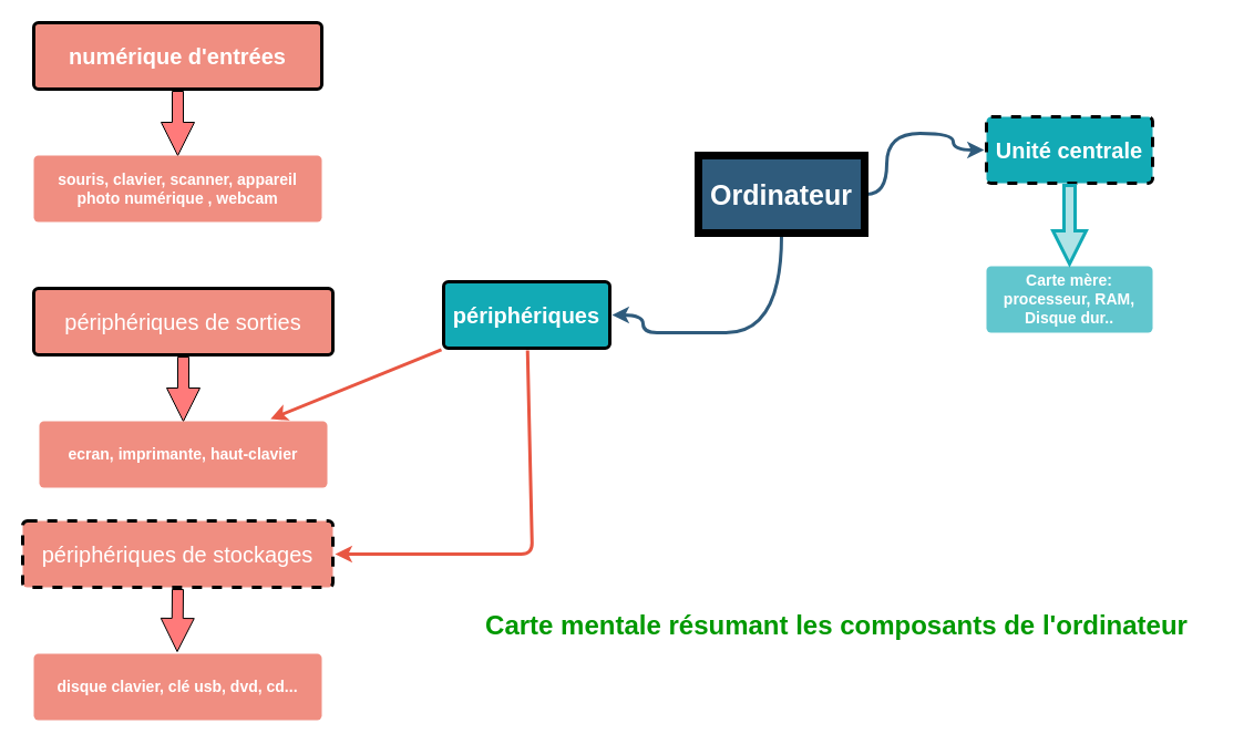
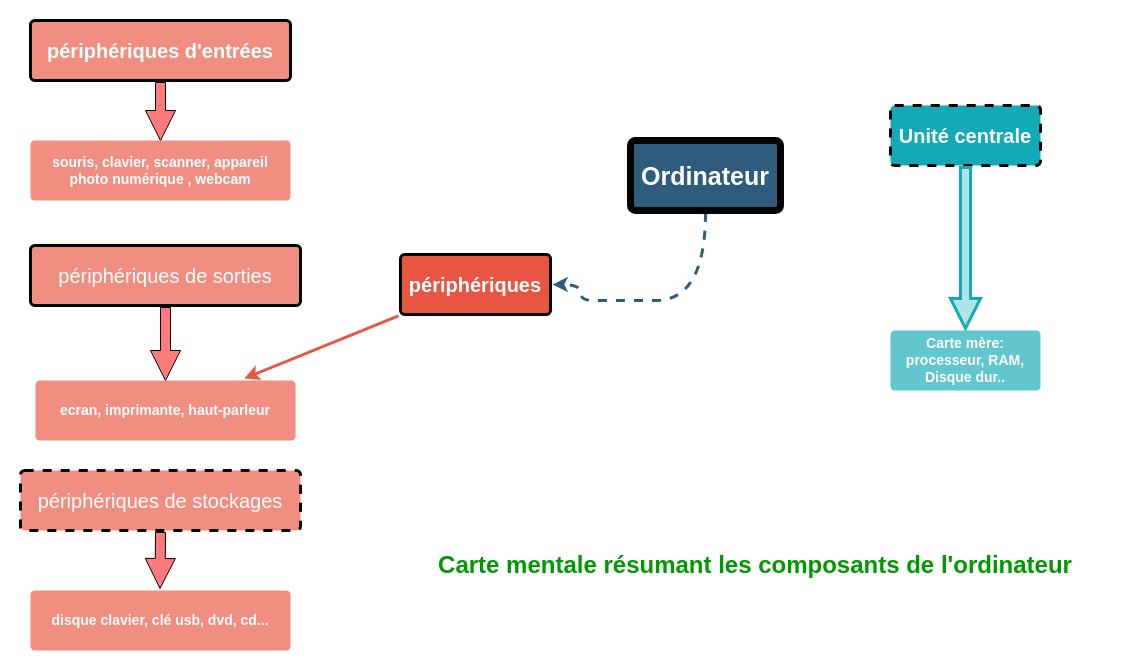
  <mxCell id="0" />
  <mxCell id="1" parent="0" />
- <mxCell id="2" value="" style="edgeStyle=orthogonalEdgeStyle;rounded=0;jumpStyle=none;html=1;shadow=0;labelBackgroundColor=none;startArrow=none;startFill=0;endArrow=classic;endFill=1;jettySize=auto;orthogonalLoop=1;strokeColor=#2F5B7C;strokeWidth=3;fontFamily=Helvetica;fontSize=16;fontColor=#23445D;spacing=5;curved=1;" parent="1" source="4" target="11" edge="1"><mxGeometry relative="1" as="geometry"><Array as="points"><mxPoint x="800" y="175" /><mxPoint x="800" y="120" /><mxPoint x="860" y="120" /><mxPoint x="860" y="135" /></Array></mxGeometry></mxCell>
- <mxCell id="3" value="" style="edgeStyle=orthogonalEdgeStyle;rounded=0;jumpStyle=none;html=1;shadow=0;labelBackgroundColor=none;startArrow=none;startFill=0;endArrow=classic;endFill=1;jettySize=auto;orthogonalLoop=1;strokeColor=#2F5B7C;strokeWidth=3;fontFamily=Helvetica;fontSize=16;fontColor=#23445D;spacing=5;curved=1;" parent="1" source="4" target="7" edge="1"><mxGeometry relative="1" as="geometry"><Array as="points"><mxPoint x="605" y="300" /><mxPoint x="580" y="300" /><mxPoint x="580" y="330" /></Array></mxGeometry></mxCell>
- <mxCell id="4" value="Ordinateur" style="whiteSpace=wrap;html=1;shadow=0;labelBackgroundColor=none;strokeColor=default;strokeWidth=7;fillColor=#2F5B7C;fontFamily=Helvetica;fontSize=25;fontColor=#FFFFFF;align=center;fontStyle=1;spacing=5;arcSize=7;perimeterSpacing=2;rounded=0;" parent="1" vertex="1"><mxGeometry x="630" y="140" width="150" height="70" as="geometry" /></mxCell>
+ <mxCell id="3" value="" style="edgeStyle=orthogonalEdgeStyle;rounded=0;jumpStyle=none;html=1;shadow=0;labelBackgroundColor=none;startArrow=none;startFill=0;endArrow=classic;endFill=1;jettySize=auto;orthogonalLoop=1;strokeColor=#2F5B7C;strokeWidth=3;fontFamily=Helvetica;fontSize=16;fontColor=#23445D;spacing=5;curved=1;dashed=1;" parent="1" source="4" target="7" edge="1"><mxGeometry relative="1" as="geometry"><Array as="points"><mxPoint x="605" y="300" /><mxPoint x="580" y="300" /><mxPoint x="580" y="330" /></Array></mxGeometry></mxCell>
+ <mxCell id="4" value="Ordinateur" style="rounded=1;whiteSpace=wrap;html=1;shadow=0;labelBackgroundColor=none;strokeColor=default;strokeWidth=7;fillColor=#2F5B7C;fontFamily=Helvetica;fontSize=25;fontColor=#FFFFFF;align=center;fontStyle=1;spacing=5;arcSize=7;perimeterSpacing=2;" parent="1" vertex="1"><mxGeometry x="630" y="140" width="150" height="70" as="geometry" /></mxCell>
  <mxCell id="5" value="" style="edgeStyle=none;rounded=1;jumpStyle=none;html=1;shadow=0;labelBackgroundColor=none;startArrow=none;startFill=0;jettySize=auto;orthogonalLoop=1;strokeColor=#E85642;strokeWidth=3;fontFamily=Helvetica;fontSize=14;fontColor=#FFFFFF;spacing=5;fontStyle=1;fillColor=#b0e3e6;" parent="1" source="7" target="18" edge="1"><mxGeometry relative="1" as="geometry" /></mxCell>
- <mxCell id="6" value="" style="edgeStyle=none;rounded=1;jumpStyle=none;html=1;shadow=0;labelBackgroundColor=none;startArrow=none;startFill=0;jettySize=auto;orthogonalLoop=1;strokeColor=#E85642;strokeWidth=3;fontFamily=Helvetica;fontSize=14;fontColor=#FFFFFF;spacing=5;fontStyle=1;fillColor=#b0e3e6;" parent="1" source="7" target="8" edge="1"><mxGeometry relative="1" as="geometry"><Array as="points"><mxPoint x="480" y="500" /></Array></mxGeometry></mxCell>
- <mxCell id="7" value="périphériques" style="rounded=1;whiteSpace=wrap;html=1;shadow=0;labelBackgroundColor=none;strokeColor=default;strokeWidth=3;fillColor=#12aab5;fontFamily=Helvetica;fontSize=20;fontColor=#FFFFFF;align=center;spacing=5;fontStyle=1;arcSize=7;perimeterSpacing=2;" parent="1" vertex="1"><mxGeometry x="400" y="254" width="150" height="60" as="geometry" /></mxCell>
+ <mxCell id="7" value="périphériques" style="rounded=1;whiteSpace=wrap;html=1;shadow=0;labelBackgroundColor=none;strokeColor=default;strokeWidth=3;fillColor=#e85642;fontFamily=Helvetica;fontSize=20;fontColor=#FFFFFF;align=center;spacing=5;fontStyle=1;arcSize=7;perimeterSpacing=2;" parent="1" vertex="1"><mxGeometry x="400" y="254" width="150" height="60" as="geometry" /></mxCell>
  <mxCell id="8" value="périphériques de stockages" style="rounded=1;whiteSpace=wrap;html=1;shadow=0;labelBackgroundColor=none;strokeColor=default;strokeWidth=3;fillColor=#f08e81;fontFamily=Helvetica;fontSize=20;fontColor=#FFFFFF;align=center;spacing=5;fontStyle=0;arcSize=7;perimeterSpacing=2;dashed=1;" parent="1" vertex="1"><mxGeometry x="20" y="470" width="280" height="60" as="geometry" /></mxCell>
- <mxCell id="9" value="périphériques de sorties" style="rounded=1;whiteSpace=wrap;html=1;shadow=0;labelBackgroundColor=none;strokeColor=default;strokeWidth=3;fillColor=#f08e81;fontFamily=Helvetica;fontSize=20;fontColor=#FFFFFF;align=center;spacing=5;fontStyle=0;arcSize=7;perimeterSpacing=2;" parent="1" vertex="1"><mxGeometry x="30" y="260" width="270" height="60" as="geometry" /></mxCell>
- <mxCell id="10" value="numérique d'entrées" style="rounded=1;whiteSpace=wrap;html=1;shadow=0;labelBackgroundColor=none;strokeColor=default;strokeWidth=3;fillColor=#f08e81;fontFamily=Helvetica;fontSize=20;fontColor=#FFFFFF;align=center;spacing=5;fontStyle=1;arcSize=7;perimeterSpacing=2;" parent="1" vertex="1"><mxGeometry x="30" y="20" width="260" height="60" as="geometry" /></mxCell>
+ <mxCell id="9" value="périphériques de sorties" style="rounded=1;whiteSpace=wrap;html=1;shadow=0;labelBackgroundColor=none;strokeColor=default;strokeWidth=3;fillColor=#f08e81;fontFamily=Helvetica;fontSize=20;fontColor=#FFFFFF;align=center;spacing=5;fontStyle=0;arcSize=7;perimeterSpacing=2;" parent="1" vertex="1"><mxGeometry x="30" y="245" width="270" height="60" as="geometry" /></mxCell>
+ <mxCell id="10" value="périphériques d'entrées" style="rounded=1;whiteSpace=wrap;html=1;shadow=0;labelBackgroundColor=none;strokeColor=default;strokeWidth=3;fillColor=#f08e81;fontFamily=Helvetica;fontSize=20;fontColor=#FFFFFF;align=center;spacing=5;fontStyle=1;arcSize=7;perimeterSpacing=2;" parent="1" vertex="1"><mxGeometry x="30" y="20" width="260" height="60" as="geometry" /></mxCell>
  <mxCell id="11" value="Unité centrale" style="rounded=1;whiteSpace=wrap;html=1;shadow=0;labelBackgroundColor=none;strokeColor=default;strokeWidth=3;fillColor=#12aab5;fontFamily=Helvetica;fontSize=20;fontColor=#FFFFFF;align=center;spacing=5;fontStyle=1;arcSize=7;perimeterSpacing=2;labelBorderColor=none;glass=0;dashed=1;" parent="1" vertex="1"><mxGeometry x="890" y="105" width="150" height="60" as="geometry" /></mxCell>
- <mxCell id="12" value="Carte mère:&lt;br&gt;processeur, RAM, Disque dur.." style="rounded=1;whiteSpace=wrap;html=1;shadow=0;labelBackgroundColor=none;strokeColor=none;strokeWidth=3;fillColor=#61c6ce;fontFamily=Helvetica;fontSize=14;fontColor=#FFFFFF;align=center;spacing=5;fontStyle=1;arcSize=7;perimeterSpacing=2;" parent="1" vertex="1"><mxGeometry x="890" y="240" width="150" height="60" as="geometry" /></mxCell>
+ <mxCell id="12" value="Carte mère:&lt;br&gt;processeur, RAM, Disque dur.." style="rounded=1;whiteSpace=wrap;html=1;shadow=0;labelBackgroundColor=none;strokeColor=none;strokeWidth=3;fillColor=#61c6ce;fontFamily=Helvetica;fontSize=14;fontColor=#FFFFFF;align=center;spacing=5;fontStyle=1;arcSize=7;perimeterSpacing=2;" parent="1" vertex="1"><mxGeometry x="890" y="330" width="150" height="60" as="geometry" /></mxCell>
  <mxCell id="13" value="" style="rounded=1;jumpStyle=none;html=1;shadow=0;labelBackgroundColor=none;startArrow=none;startFill=0;jettySize=auto;orthogonalLoop=1;strokeColor=#12AAB5;strokeWidth=3;fontFamily=Helvetica;fontSize=14;fontColor=#FFFFFF;spacing=5;fontStyle=1;fillColor=#b0e3e6;shape=arrow;gradientColor=none;" parent="1" source="11" target="12" edge="1"><mxGeometry relative="1" as="geometry"><mxPoint x="970" y="230" as="targetPoint" /></mxGeometry></mxCell>
  <mxCell id="14" value="" style="edgeStyle=none;orthogonalLoop=1;jettySize=auto;html=1;rounded=0;exitX=0.5;exitY=1;exitDx=0;exitDy=0;shape=arrow;strokeColor=default;fillColor=#FF7A7A;" edge="1" parent="1" source="10"><mxGeometry width="80" relative="1" as="geometry"><mxPoint x="660" y="370" as="sourcePoint" /><mxPoint x="160" y="140" as="targetPoint" /><Array as="points" /></mxGeometry></mxCell>
  <mxCell id="15" value="" style="edgeStyle=none;orthogonalLoop=1;jettySize=auto;html=1;rounded=0;exitX=0.5;exitY=1;exitDx=0;exitDy=0;shape=arrow;strokeColor=#000000;fillColor=#FF7A7A;" edge="1" parent="1" source="8"><mxGeometry width="80" relative="1" as="geometry"><mxPoint x="159.5" y="530" as="sourcePoint" /><mxPoint x="159.5" y="588" as="targetPoint" /><Array as="points" /></mxGeometry></mxCell>
  <mxCell id="16" value="" style="edgeStyle=none;orthogonalLoop=1;jettySize=auto;html=1;rounded=0;shape=arrow;strokeColor=#000000;fillColor=#FF7A7A;exitX=0.5;exitY=1;exitDx=0;exitDy=0;" edge="1" parent="1" source="9"><mxGeometry width="80" relative="1" as="geometry"><mxPoint x="140" y="380" as="sourcePoint" /><mxPoint x="165" y="380" as="targetPoint" /><Array as="points" /></mxGeometry></mxCell>
  <mxCell id="17" value="souris, clavier, scanner, appareil photo numérique , webcam" style="rounded=1;whiteSpace=wrap;html=1;shadow=0;labelBackgroundColor=none;strokeColor=none;strokeWidth=3;fillColor=#f08e81;fontFamily=Helvetica;fontSize=14;fontColor=#FFFFFF;align=center;spacing=5;fontStyle=1;arcSize=7;perimeterSpacing=2;" vertex="1" parent="1"><mxGeometry x="30" y="140" width="260" height="60" as="geometry" /></mxCell>
- <mxCell id="18" value="ecran, imprimante, haut-clavier" style="rounded=1;whiteSpace=wrap;html=1;shadow=0;labelBackgroundColor=none;strokeColor=none;strokeWidth=3;fillColor=#f08e81;fontFamily=Helvetica;fontSize=14;fontColor=#FFFFFF;align=center;spacing=5;fontStyle=1;arcSize=7;perimeterSpacing=2;" vertex="1" parent="1"><mxGeometry x="35" y="380" width="260" height="60" as="geometry" /></mxCell>
+ <mxCell id="18" value="ecran, imprimante, haut-parleur" style="rounded=1;whiteSpace=wrap;html=1;shadow=0;labelBackgroundColor=none;strokeColor=none;strokeWidth=3;fillColor=#f08e81;fontFamily=Helvetica;fontSize=14;fontColor=#FFFFFF;align=center;spacing=5;fontStyle=1;arcSize=7;perimeterSpacing=2;" vertex="1" parent="1"><mxGeometry x="35" y="380" width="260" height="60" as="geometry" /></mxCell>
  <mxCell id="19" value="disque clavier, clé usb, dvd, cd..." style="rounded=1;whiteSpace=wrap;html=1;shadow=0;labelBackgroundColor=none;strokeColor=none;strokeWidth=3;fillColor=#f08e81;fontFamily=Helvetica;fontSize=14;fontColor=#FFFFFF;align=center;spacing=5;fontStyle=1;arcSize=7;perimeterSpacing=2;" vertex="1" parent="1"><mxGeometry x="30" y="590" width="260" height="60" as="geometry" /></mxCell>
  <mxCell id="20" value="&lt;h1 style=&quot;line-height: 120%;&quot;&gt;&lt;b&gt;&lt;font color=&quot;#009900&quot;&gt;Carte mentale résumant les composants de l'ordinateur&lt;/font&gt;&lt;/b&gt;&lt;/h1&gt;" style="text;strokeColor=none;align=center;fillColor=none;html=1;verticalAlign=middle;whiteSpace=wrap;rounded=0;glass=0;shadow=0;" vertex="1" parent="1"><mxGeometry x="400" y="550" width="710" height="30" as="geometry" /></mxCell>
